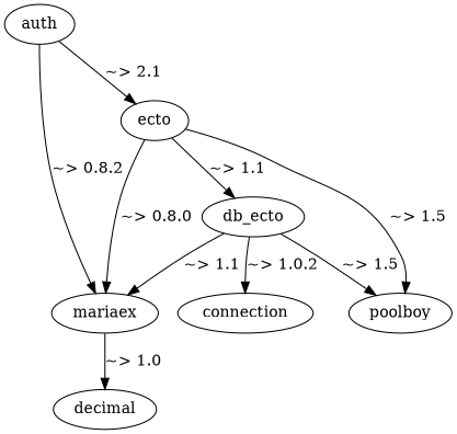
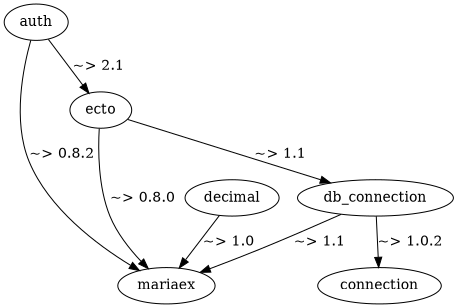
  digraph {
    auth
    mariaex
    ecto
    decimal
-   db_connection [label=db_ecto]
-   poolboy
+   db_connection
    connection
    auth -> mariaex [label="~> 0.8.2"]
    auth -> ecto [label="~> 2.1"]
-   mariaex -> decimal [label="~> 1.0"]
+   decimal -> mariaex [label="~> 1.0"]
    ecto -> mariaex [label="~> 0.8.0"]
    ecto -> db_connection [label="~> 1.1"]
-   ecto -> poolboy [label="~> 1.5"]
    db_connection -> mariaex [label="~> 1.1"]
-   db_connection -> poolboy [label="~> 1.5"]
    db_connection -> connection [label="~> 1.0.2"]
  }
